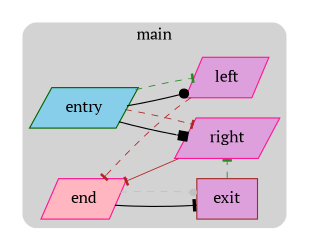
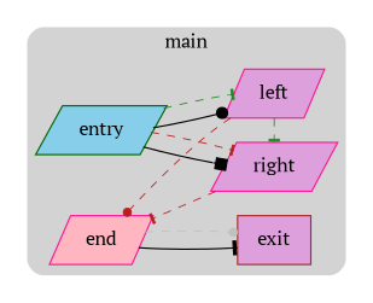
  digraph {
    compound=true
    fontname="PT Serif"
    rankdir=LR
    node [color=deeppink fillcolor=plum fontname="PT Serif" shape=parallelogram style=filled]
    edge [arrowhead=tee color=black fontname="PT Serif" arrowsize=0.75 constraint=false penwidth=0.75 style=dashed]
    n1 [color=darkgreen fillcolor=skyblue label=entry rank=source]
    n2 [label=left]
    n3 [label=right]
    n4 [fillcolor=lightpink label=end]
    n5 [color=brown label=exit rank=sink shape=box]
    subgraph cluster_1 {
      peripheries=0
      subgraph cluster_2 {
        bgcolor=lightgray
        color=darkgray
        label=main
        peripheries=0
        style=rounded
        n1
        n2
        n3
        n4
        n5
      }
    }
    n1 -> n2 [arrowhead=dot arrowsize="" constraint="" penwidth="" style=""]
    n1 -> n2 [color=forestgreen]
    n1 -> n3 [arrowhead=box arrowsize="" constraint="" penwidth="" style=""]
    n1 -> n3 [color=firebrick]
-   n5 -> n3 [color=forestgreen]
-   n2 -> n4 [color=firebrick]
-   n3 -> n4 [color=firebrick style=solid]
+   n2 -> n3 [color=forestgreen]
+   n2 -> n4 [arrowhead=dot color=firebrick]
+   n3 -> n4 [color=firebrick]
    n4 -> n5 [arrowsize="" constraint="" penwidth="" style=""]
    n4 -> n5 [arrowhead=dot color=gray]
  }
